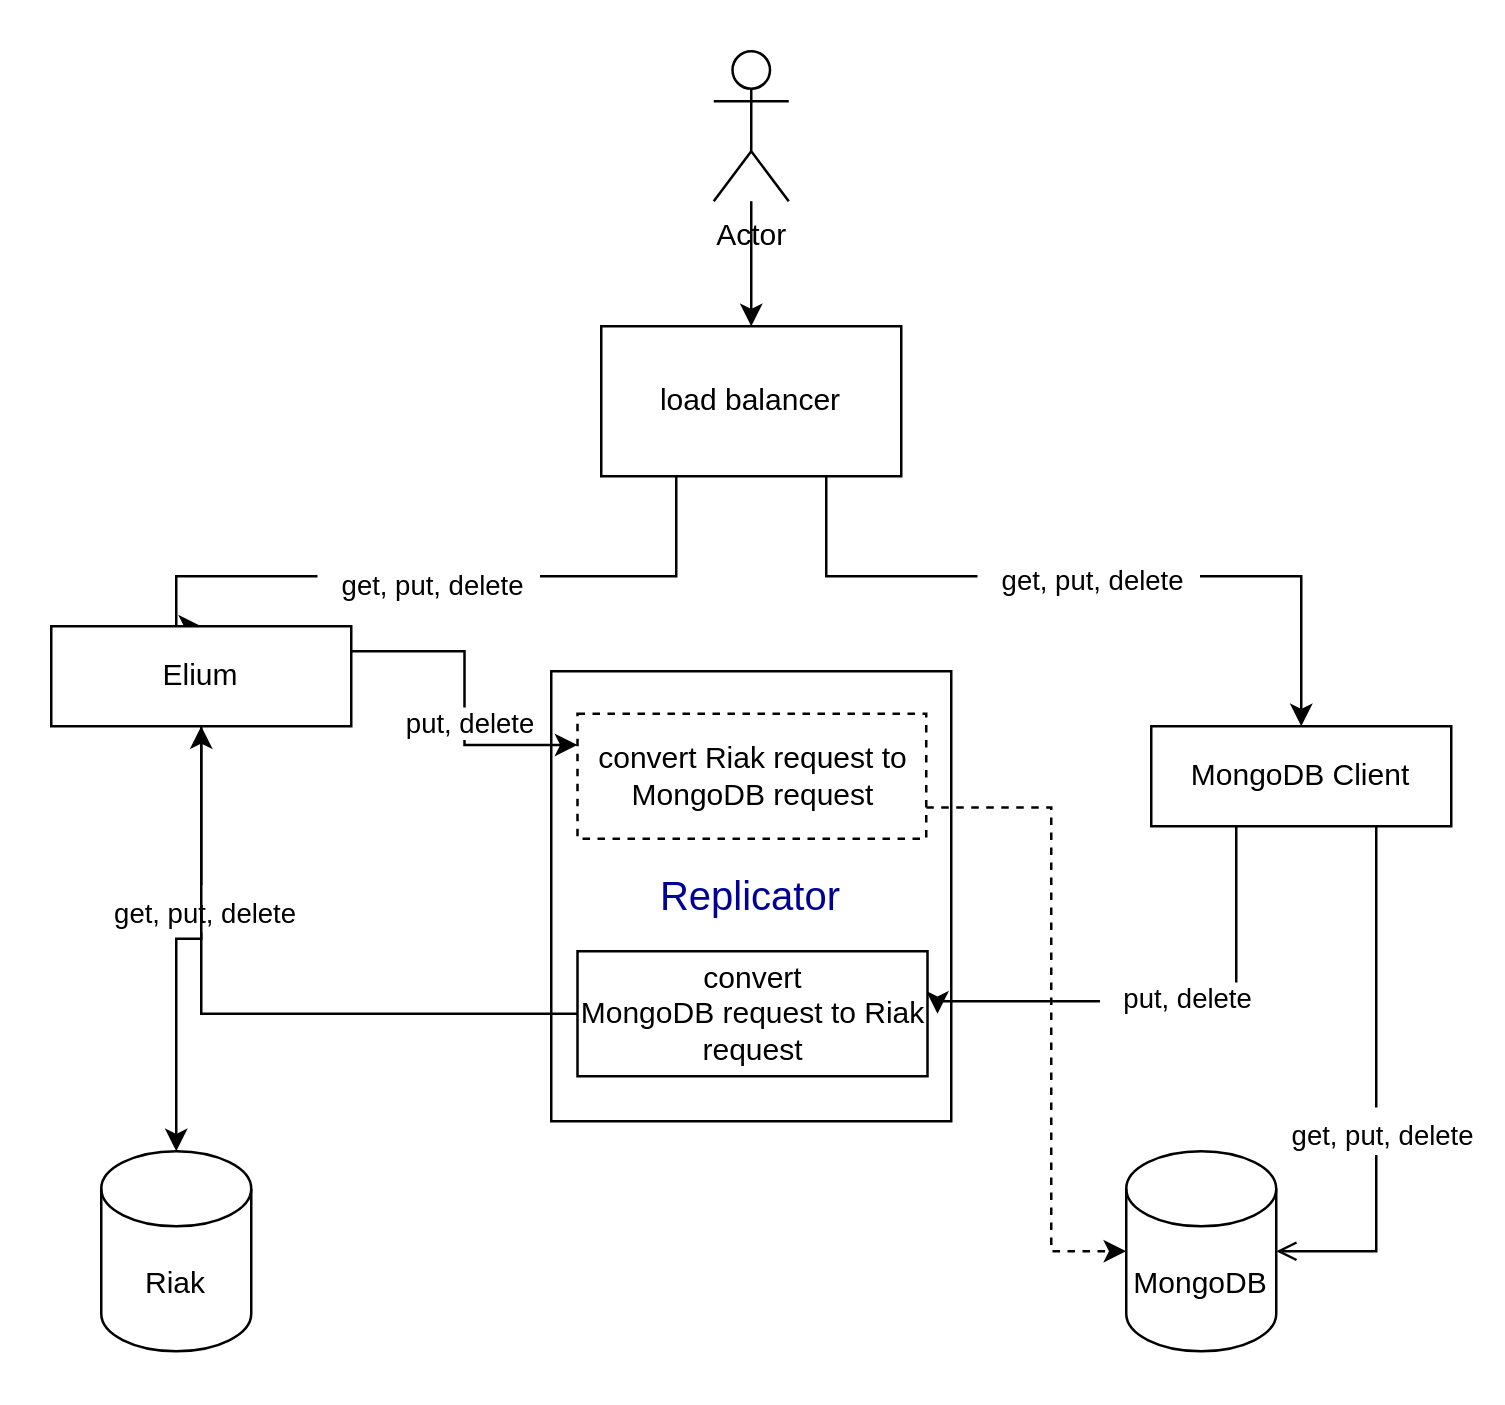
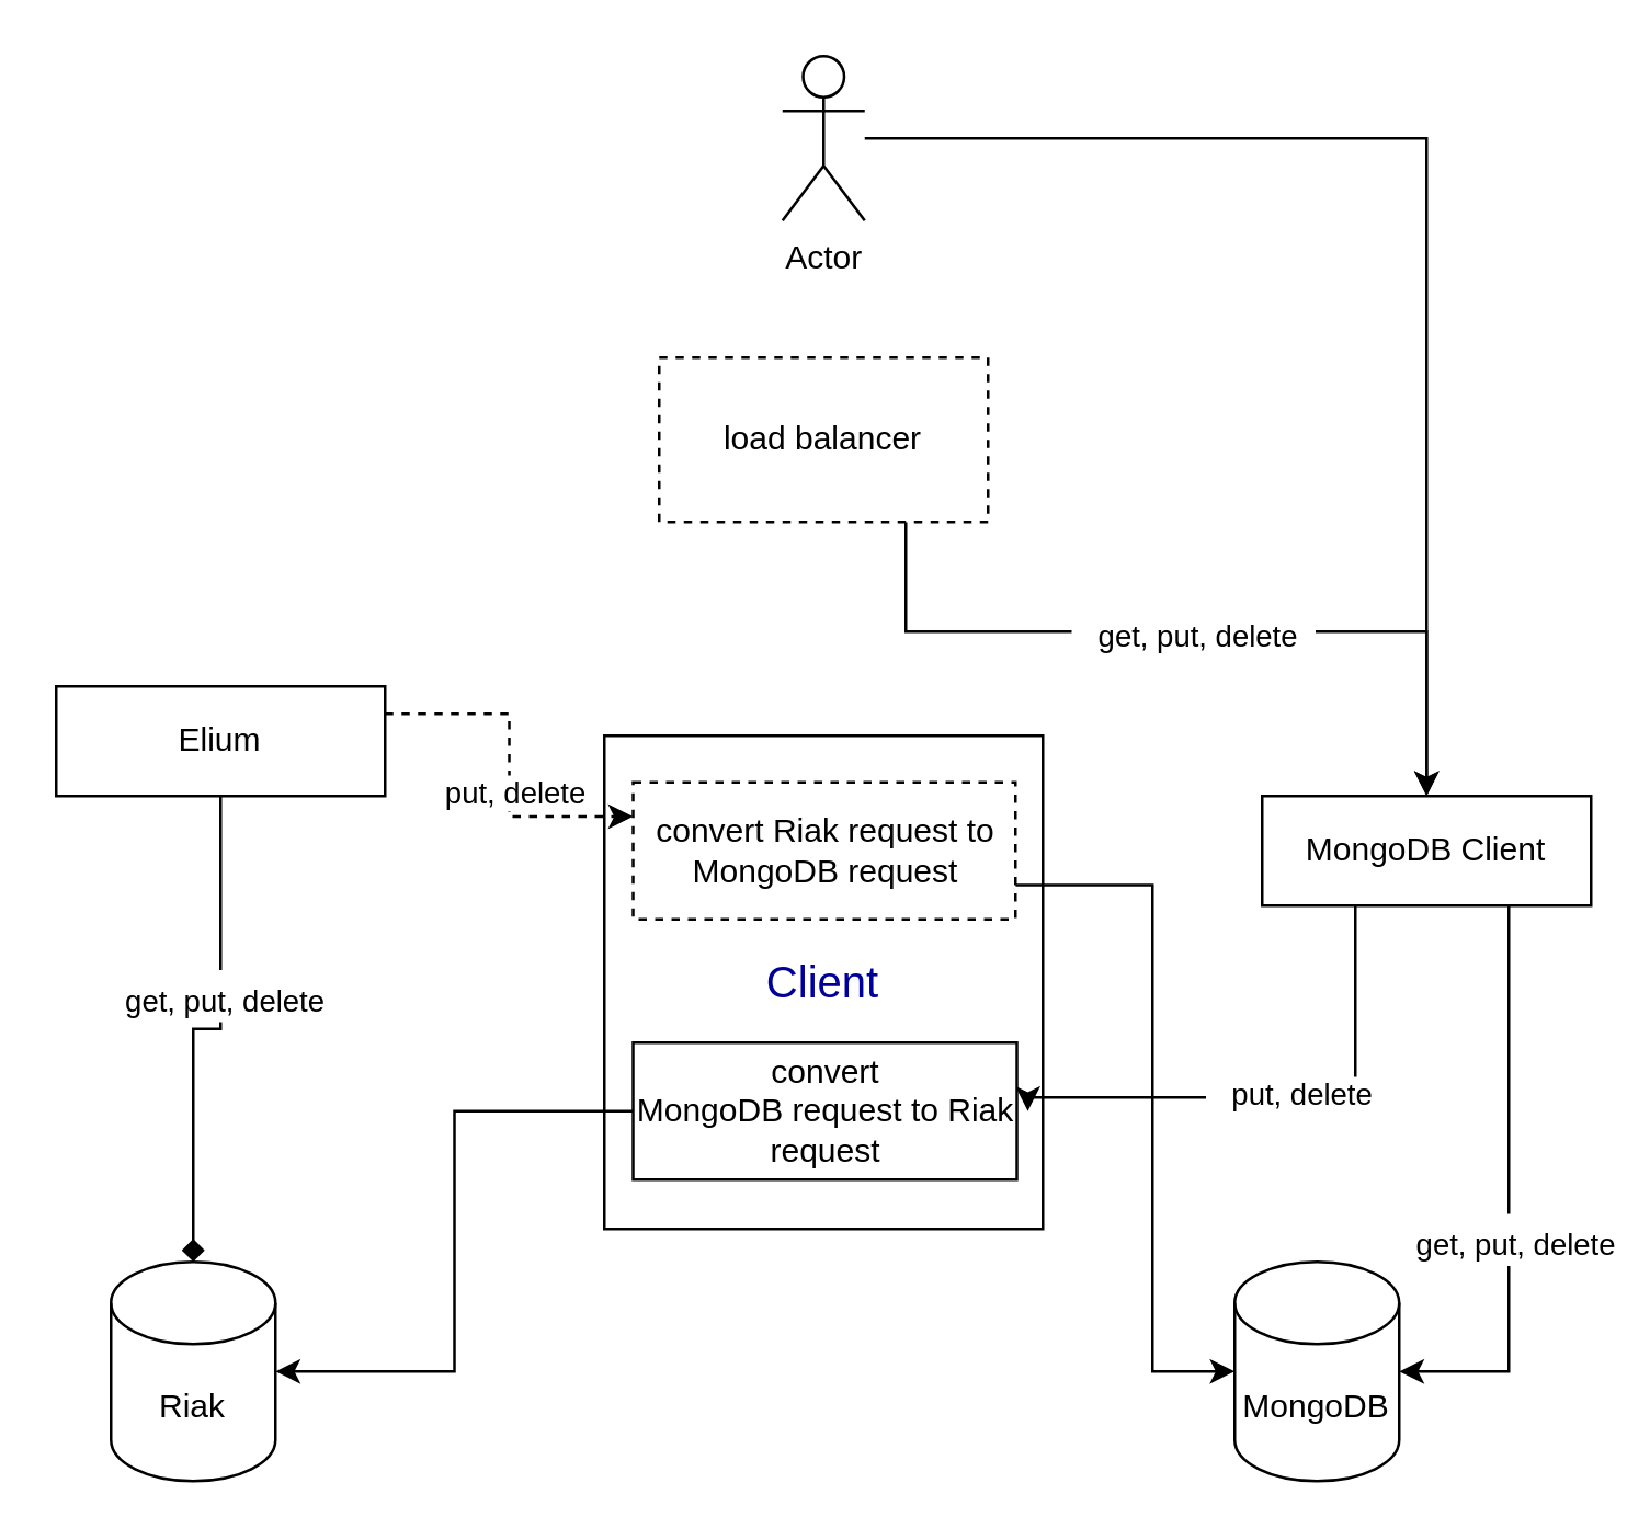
  <mxCell id="0" />
  <mxCell id="1" parent="0" />
  <mxCell id="2" style="edgeStyle=orthogonalEdgeStyle;rounded=0;orthogonalLoop=1;jettySize=auto;html=1;exitX=0.75;exitY=1;exitDx=0;exitDy=0;entryX=0.5;entryY=0;entryDx=0;entryDy=0;" parent="1" source="6" target="16" edge="1"><mxGeometry relative="1" as="geometry"><Array as="points"><mxPoint x="330" y="230" /><mxPoint x="520" y="230" /></Array></mxGeometry></mxCell>
  <mxCell id="3" value="&amp;nbsp; &amp;nbsp;get, put, delete&amp;nbsp;&amp;nbsp;" style="edgeLabel;html=1;align=center;verticalAlign=middle;resizable=0;points=[];" parent="2" vertex="1" connectable="0"><mxGeometry x="-0.007" y="-1" relative="1" as="geometry"><mxPoint as="offset" /></mxGeometry></mxCell>
- <mxCell id="4" style="edgeStyle=orthogonalEdgeStyle;rounded=0;orthogonalLoop=1;jettySize=auto;html=1;exitX=0.25;exitY=1;exitDx=0;exitDy=0;entryX=0.5;entryY=0;entryDx=0;entryDy=0;fontSize=16;fontColor=#000099;" parent="1" source="6" target="11" edge="1"><mxGeometry relative="1" as="geometry"><Array as="points"><mxPoint x="270" y="230" /><mxPoint x="70" y="230" /></Array></mxGeometry></mxCell>
- <mxCell id="5" value="&lt;span style=&quot;color: rgb(0, 0, 0); font-size: 11px;&quot;&gt;&amp;nbsp; &amp;nbsp;get, put, delete&amp;nbsp;&amp;nbsp;&lt;/span&gt;" style="edgeLabel;html=1;align=center;verticalAlign=middle;resizable=0;points=[];fontSize=16;fontColor=#000099;" parent="4" vertex="1" connectable="0"><mxGeometry x="0.04" y="1" relative="1" as="geometry"><mxPoint as="offset" /></mxGeometry></mxCell>
- <mxCell id="6" value="load balancer" style="rounded=0;whiteSpace=wrap;html=1;" parent="1" vertex="1"><mxGeometry x="240" y="130" width="120" height="60" as="geometry" /></mxCell>
- <mxCell id="7" style="edgeStyle=orthogonalEdgeStyle;rounded=0;orthogonalLoop=1;jettySize=auto;html=1;exitX=0.5;exitY=1;exitDx=0;exitDy=0;entryX=0.5;entryY=0;entryDx=0;entryDy=0;entryPerimeter=0;" parent="1" source="11" target="17" edge="1"><mxGeometry relative="1" as="geometry" /></mxCell>
+ <mxCell id="6" value="load balancer" style="rounded=0;whiteSpace=wrap;html=1;dashed=1;" parent="1" vertex="1"><mxGeometry x="240" y="130" width="120" height="60" as="geometry" /></mxCell>
+ <mxCell id="7" style="edgeStyle=orthogonalEdgeStyle;rounded=0;orthogonalLoop=1;jettySize=auto;html=1;exitX=0.5;exitY=1;exitDx=0;exitDy=0;entryX=0.5;entryY=0;entryDx=0;entryDy=0;entryPerimeter=0;endArrow=diamond;" parent="1" source="11" target="17" edge="1"><mxGeometry relative="1" as="geometry" /></mxCell>
  <mxCell id="8" value="&lt;span style=&quot;color: rgb(0, 0, 0); font-size: 11px;&quot;&gt;&amp;nbsp; &amp;nbsp;get, put, delete&amp;nbsp;&amp;nbsp;&lt;/span&gt;" style="edgeLabel;html=1;align=center;verticalAlign=middle;resizable=0;points=[];fontSize=16;fontColor=#000099;" parent="7" vertex="1" connectable="0"><mxGeometry x="-0.2" y="-1" relative="1" as="geometry"><mxPoint as="offset" /></mxGeometry></mxCell>
- <mxCell id="9" style="edgeStyle=orthogonalEdgeStyle;rounded=0;orthogonalLoop=1;jettySize=auto;html=1;exitX=1;exitY=0.25;exitDx=0;exitDy=0;entryX=0;entryY=0.25;entryDx=0;entryDy=0;" parent="1" source="11" target="20" edge="1"><mxGeometry relative="1" as="geometry" /></mxCell>
+ <mxCell id="9" style="edgeStyle=orthogonalEdgeStyle;rounded=0;orthogonalLoop=1;jettySize=auto;html=1;exitX=1;exitY=0.25;exitDx=0;exitDy=0;entryX=0;entryY=0.25;entryDx=0;entryDy=0;dashed=1;" parent="1" source="11" target="20" edge="1"><mxGeometry relative="1" as="geometry" /></mxCell>
  <mxCell id="10" value="&amp;nbsp; &amp;nbsp;put, delete&amp;nbsp;&amp;nbsp;" style="edgeLabel;html=1;align=center;verticalAlign=middle;resizable=0;points=[];" parent="9" vertex="1" connectable="0"><mxGeometry x="0.159" relative="1" as="geometry"><mxPoint as="offset" /></mxGeometry></mxCell>
  <mxCell id="11" value="Elium" style="rounded=0;whiteSpace=wrap;html=1;" parent="1" vertex="1"><mxGeometry x="20" y="250" width="120" height="40" as="geometry" /></mxCell>
  <mxCell id="12" style="edgeStyle=orthogonalEdgeStyle;rounded=0;orthogonalLoop=1;jettySize=auto;html=1;exitX=0.25;exitY=1;exitDx=0;exitDy=0;entryX=1;entryY=0.5;entryDx=0;entryDy=0;" parent="1" edge="1"><mxGeometry relative="1" as="geometry"><mxPoint x="494" y="330" as="sourcePoint" /><mxPoint x="374.5" y="405" as="targetPoint" /><Array as="points"><mxPoint x="494" y="400" /><mxPoint x="375" y="400" /></Array></mxGeometry></mxCell>
  <mxCell id="13" value="&amp;nbsp; &amp;nbsp;put, delete&amp;nbsp;&amp;nbsp;" style="edgeLabel;html=1;align=center;verticalAlign=middle;resizable=0;points=[];" parent="12" vertex="1" connectable="0"><mxGeometry x="-0.052" y="-2" relative="1" as="geometry"><mxPoint as="offset" /></mxGeometry></mxCell>
- <mxCell id="14" style="edgeStyle=orthogonalEdgeStyle;rounded=0;orthogonalLoop=1;jettySize=auto;html=1;exitX=0.75;exitY=1;exitDx=0;exitDy=0;entryX=1;entryY=0.5;entryDx=0;entryDy=0;entryPerimeter=0;fontSize=16;fontColor=#000099;endArrow=open;" parent="1" source="16" target="18" edge="1"><mxGeometry relative="1" as="geometry" /></mxCell>
+ <mxCell id="14" style="edgeStyle=orthogonalEdgeStyle;rounded=0;orthogonalLoop=1;jettySize=auto;html=1;exitX=0.75;exitY=1;exitDx=0;exitDy=0;entryX=1;entryY=0.5;entryDx=0;entryDy=0;entryPerimeter=0;fontSize=16;fontColor=#000099;" parent="1" source="16" target="18" edge="1"><mxGeometry relative="1" as="geometry" /></mxCell>
  <mxCell id="15" value="&lt;span style=&quot;color: rgb(0, 0, 0); font-size: 11px;&quot;&gt;&amp;nbsp; &amp;nbsp;get, put, delete&amp;nbsp;&amp;nbsp;&lt;/span&gt;" style="edgeLabel;html=1;align=center;verticalAlign=middle;resizable=0;points=[];fontSize=16;fontColor=#000099;" parent="14" vertex="1" connectable="0"><mxGeometry x="0.152" relative="1" as="geometry"><mxPoint as="offset" /></mxGeometry></mxCell>
  <mxCell id="16" value="MongoDB Client" style="rounded=0;whiteSpace=wrap;html=1;" parent="1" vertex="1"><mxGeometry x="460" y="290" width="120" height="40" as="geometry" /></mxCell>
  <mxCell id="17" value="Riak" style="shape=cylinder3;whiteSpace=wrap;html=1;boundedLbl=1;backgroundOutline=1;size=15;" parent="1" vertex="1"><mxGeometry x="40" y="460" width="60" height="80" as="geometry" /></mxCell>
  <mxCell id="18" value="MongoDB" style="shape=cylinder3;whiteSpace=wrap;html=1;boundedLbl=1;backgroundOutline=1;size=15;" parent="1" vertex="1"><mxGeometry x="450" y="460" width="60" height="80" as="geometry" /></mxCell>
- <mxCell id="19" style="edgeStyle=orthogonalEdgeStyle;rounded=0;orthogonalLoop=1;jettySize=auto;html=1;exitX=1;exitY=0.75;exitDx=0;exitDy=0;entryX=0;entryY=0.5;entryDx=0;entryDy=0;entryPerimeter=0;dashed=1;" parent="1" source="20" target="18" edge="1"><mxGeometry relative="1" as="geometry"><Array as="points"><mxPoint x="420" y="323" /><mxPoint x="420" y="500" /></Array></mxGeometry></mxCell>
+ <mxCell id="19" style="edgeStyle=orthogonalEdgeStyle;rounded=0;orthogonalLoop=1;jettySize=auto;html=1;exitX=1;exitY=0.75;exitDx=0;exitDy=0;entryX=0;entryY=0.5;entryDx=0;entryDy=0;entryPerimeter=0;" parent="1" source="20" target="18" edge="1"><mxGeometry relative="1" as="geometry"><Array as="points"><mxPoint x="420" y="323" /><mxPoint x="420" y="500" /></Array></mxGeometry></mxCell>
  <mxCell id="20" value="convert Riak request to MongoDB request" style="rounded=0;whiteSpace=wrap;html=1;dashed=1;" parent="1" vertex="1"><mxGeometry x="230.5" y="285" width="139.5" height="50" as="geometry" /></mxCell>
- <mxCell id="21" value="" style="edgeStyle=orthogonalEdgeStyle;rounded=0;orthogonalLoop=1;jettySize=auto;html=1;" parent="1" source="22" target="6" edge="1"><mxGeometry relative="1" as="geometry" /></mxCell>
+ <mxCell id="21" value="" style="edgeStyle=orthogonalEdgeStyle;rounded=0;orthogonalLoop=1;jettySize=auto;html=1;" parent="1" source="22" target="16" edge="1"><mxGeometry relative="1" as="geometry" /></mxCell>
  <mxCell id="22" value="Actor" style="shape=umlActor;verticalLabelPosition=bottom;verticalAlign=top;html=1;outlineConnect=0;" parent="1" vertex="1"><mxGeometry x="285" y="20" width="30" height="60" as="geometry" /></mxCell>
- <mxCell id="23" style="edgeStyle=orthogonalEdgeStyle;rounded=0;orthogonalLoop=1;jettySize=auto;html=1;exitX=0;exitY=0.5;exitDx=0;exitDy=0;" parent="1" source="24" target="11" edge="1"><mxGeometry relative="1" as="geometry" /></mxCell>
+ <mxCell id="23" style="edgeStyle=orthogonalEdgeStyle;rounded=0;orthogonalLoop=1;jettySize=auto;html=1;exitX=0;exitY=0.5;exitDx=0;exitDy=0;entryX=1;entryY=0.5;entryDx=0;entryDy=0;entryPerimeter=0;" parent="1" source="24" target="17" edge="1"><mxGeometry relative="1" as="geometry" /></mxCell>
  <mxCell id="24" value="convert MongoDB&amp;nbsp;request to Riak request" style="rounded=0;whiteSpace=wrap;html=1;" parent="1" vertex="1"><mxGeometry x="230.5" y="380" width="140" height="50" as="geometry" /></mxCell>
- <mxCell id="25" value="&lt;font color=&quot;#000099&quot; style=&quot;font-size: 16px;&quot;&gt;Replicator&lt;/font&gt;" style="rounded=0;whiteSpace=wrap;html=1;fillColor=none;" parent="1" vertex="1"><mxGeometry x="220" y="268" width="160" height="180" as="geometry" /></mxCell>
+ <mxCell id="25" value="&lt;font color=&quot;#000099&quot; style=&quot;font-size: 16px;&quot;&gt;Client&lt;/font&gt;" style="rounded=0;whiteSpace=wrap;html=1;fillColor=none;" parent="1" vertex="1"><mxGeometry x="220" y="268" width="160" height="180" as="geometry" /></mxCell>
